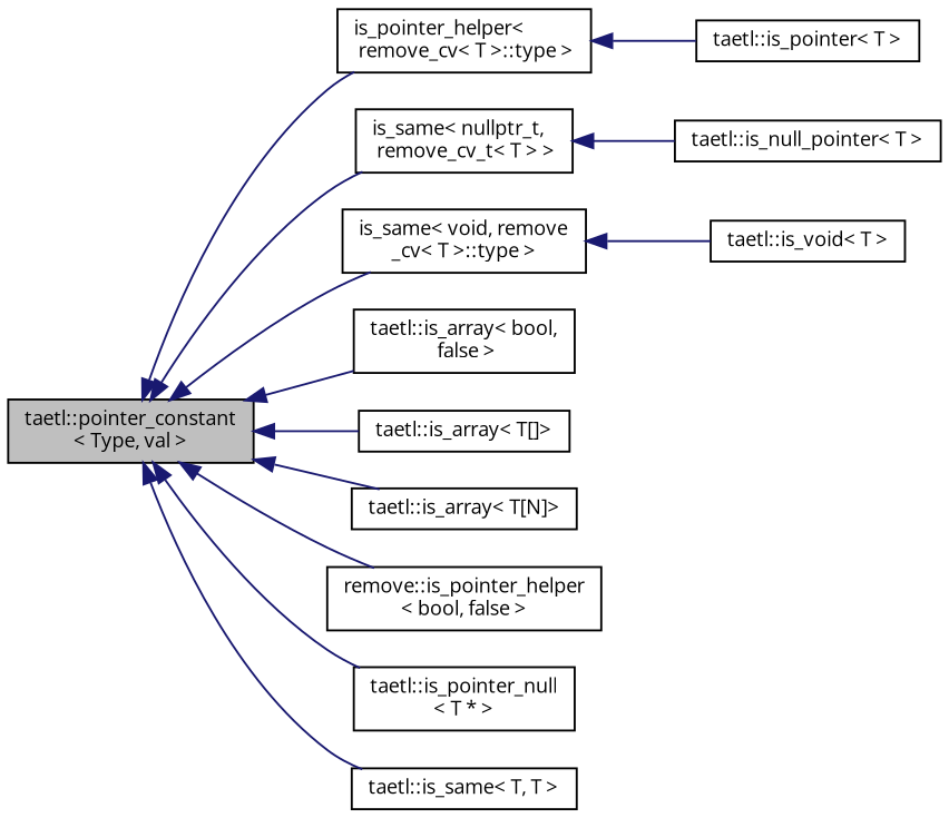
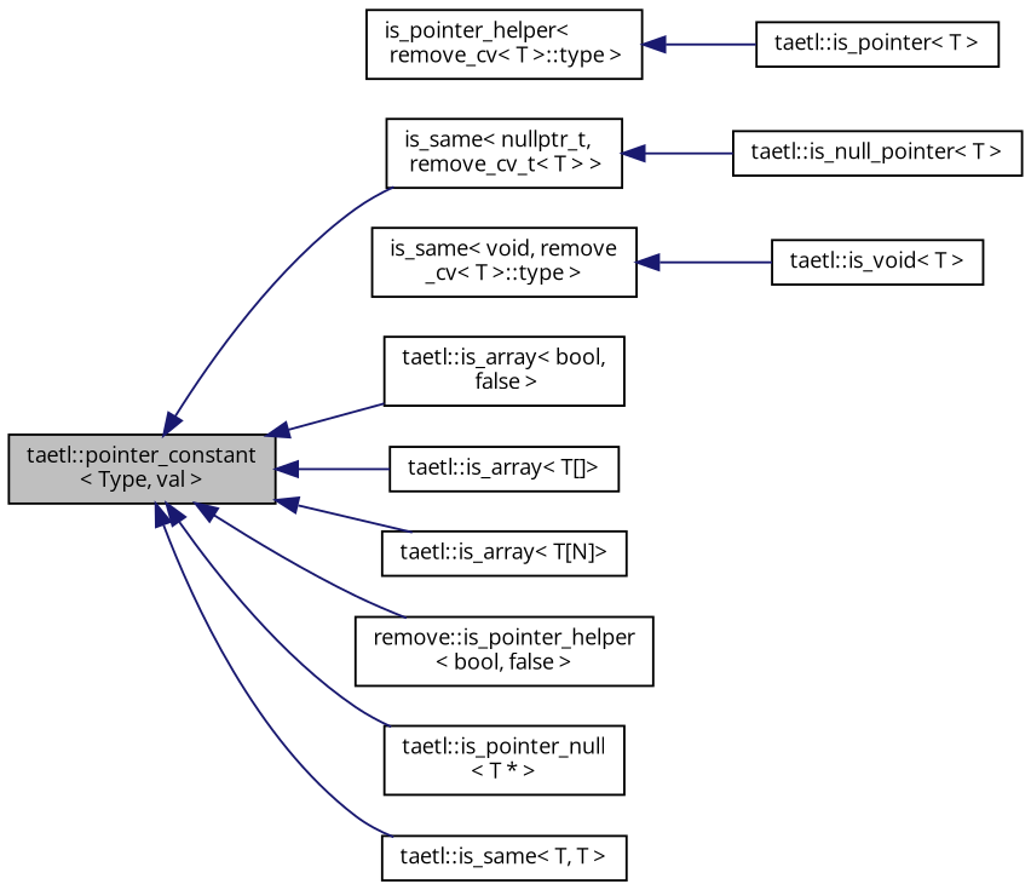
  digraph {
    fontname="Open Sans"
    rankdir=LR
    node [color=black fillcolor=white fontname="Open Sans" fontsize=10 shape=record style=filled]
    edge [color=midnightblue dir=back fontname="Open Sans" fontsize=10 labelfontname=Helvetica labelfontsize=10 style=solid]
    n1 [fillcolor=grey75 fontcolor=black height=0.2 label="taetl::pointer_constant\l\< Type, val \>" width=0.4]
    n2 [height=0.2 label="is_pointer_helper\<\l remove_cv\< T \>::type \>" width=0.4]
    n3 [height=0.2 label="is_same\< nullptr_t,\l remove_cv_t\< T \> \>" width=0.4]
    n4 [height=0.2 label="is_same\< void, remove\l_cv\< T \>::type \>" width=0.4]
    n5 [height=0.2 label="taetl::is_array\< bool,\l false \>" width=0.4]
    n6 [height=0.2 label="taetl::is_array\< T[]\>" width=0.4]
    n7 [height=0.2 label="taetl::is_array\< T[N]\>" width=0.4]
    n8 [height=0.2 label="remove::is_pointer_helper\l\< bool, false \>" width=0.4]
    n9 [height=0.2 label="taetl::is_pointer_null\l\< T * \>" width=0.4]
    n10 [height=0.2 label="taetl::is_same\< T, T \>" width=0.4]
    n11 [height=0.2 label="taetl::is_pointer\< T \>" width=0.4]
    n12 [height=0.2 label="taetl::is_null_pointer\< T \>" width=0.4]
    n13 [height=0.2 label="taetl::is_void\< T \>" width=0.4]
-   n1 -> n2
    n1 -> n3
-   n1 -> n4
    n1 -> n5
    n1 -> n6
    n1 -> n7
    n1 -> n8
    n1 -> n9
    n1 -> n10
    n2 -> n11
    n3 -> n12
    n4 -> n13
  }
